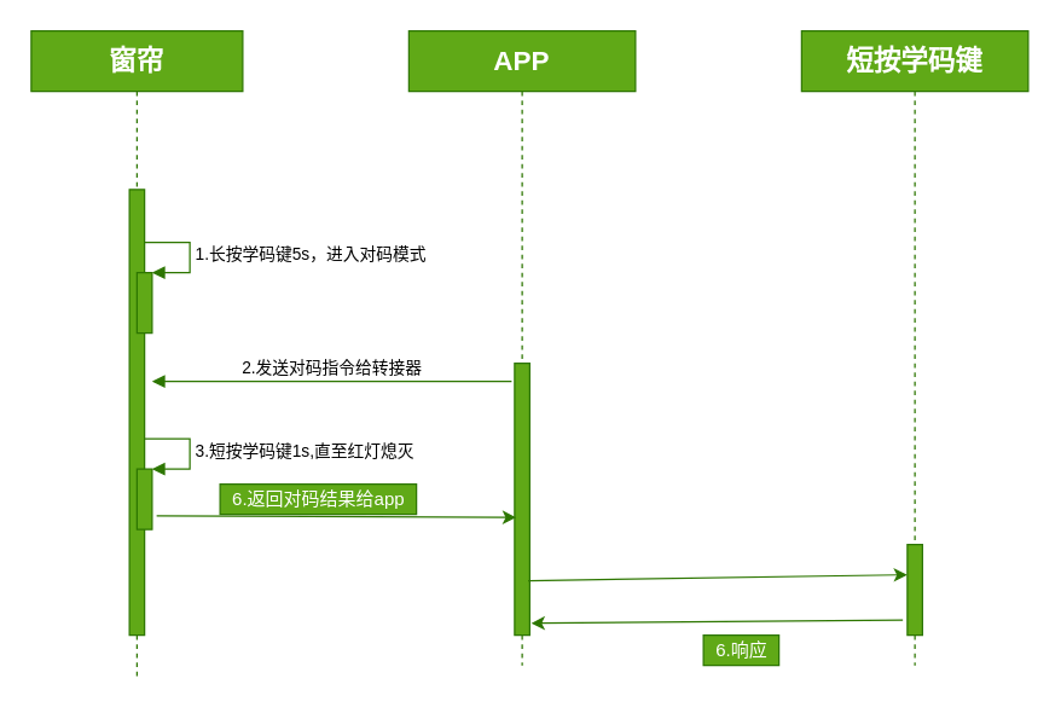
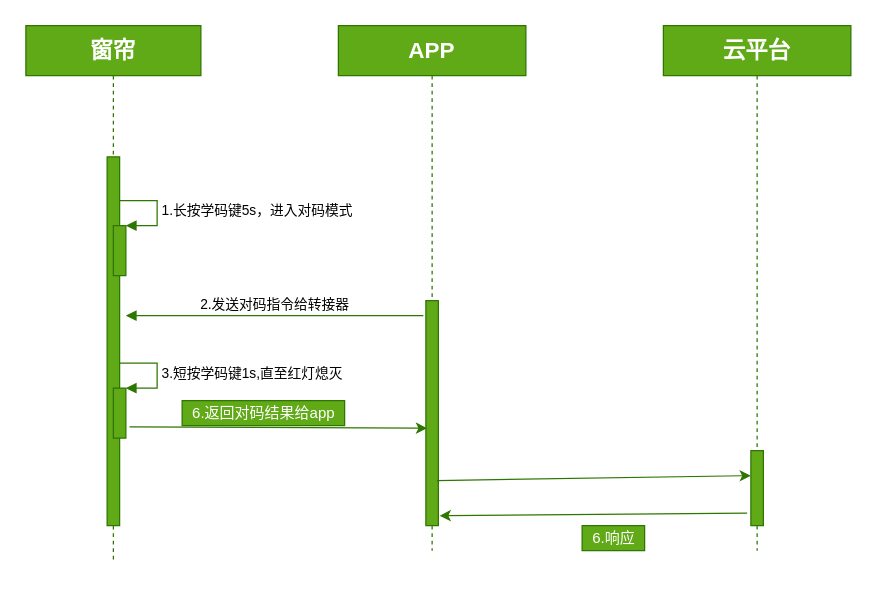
  <mxCell id="0" />
  <mxCell id="1" parent="0" />
  <mxCell id="2" value="&lt;font style=&quot;font-size: 18px&quot;&gt;&lt;b&gt;APP&lt;/b&gt;&lt;/font&gt;" style="shape=umlLifeline;perimeter=lifelinePerimeter;whiteSpace=wrap;html=1;container=1;collapsible=0;recursiveResize=0;outlineConnect=0;fillColor=#60a917;strokeColor=#2D7600;fontColor=#ffffff;" parent="1" vertex="1"><mxGeometry x="270" y="20" width="150" height="420" as="geometry" /></mxCell>
  <mxCell id="3" value="" style="html=1;points=[];perimeter=orthogonalPerimeter;fillColor=#60a917;strokeColor=#2D7600;fontColor=#ffffff;" parent="2" vertex="1"><mxGeometry x="70" y="220" width="10" height="180" as="geometry" /></mxCell>
  <mxCell id="4" value="&lt;font style=&quot;font-size: 18px&quot;&gt;&lt;b&gt;窗帘&lt;/b&gt;&lt;/font&gt;" style="shape=umlLifeline;perimeter=lifelinePerimeter;whiteSpace=wrap;html=1;container=1;collapsible=0;recursiveResize=0;outlineConnect=0;fillColor=#60a917;strokeColor=#2D7600;fontColor=#ffffff;" parent="1" vertex="1"><mxGeometry x="20" y="20" width="140" height="430" as="geometry" /></mxCell>
  <mxCell id="5" value="" style="html=1;points=[];perimeter=orthogonalPerimeter;fillColor=#60a917;strokeColor=#2D7600;fontColor=#ffffff;" parent="4" vertex="1"><mxGeometry x="65" y="105" width="10" height="295" as="geometry" /></mxCell>
  <mxCell id="6" value="" style="html=1;points=[];perimeter=orthogonalPerimeter;fillColor=#60a917;strokeColor=#2D7600;fontColor=#ffffff;" vertex="1" parent="4"><mxGeometry x="70" y="160" width="10" height="40" as="geometry" /></mxCell>
  <mxCell id="7" value="1.长按学码键5s，进入对码模式" style="edgeStyle=orthogonalEdgeStyle;html=1;align=left;spacingLeft=2;endArrow=block;rounded=0;entryX=1;entryY=0;fillColor=#60a917;strokeColor=#2D7600;" edge="1" target="6" parent="4"><mxGeometry relative="1" as="geometry"><mxPoint x="75" y="140" as="sourcePoint" /><Array as="points"><mxPoint x="105" y="140" /></Array></mxGeometry></mxCell>
  <mxCell id="8" value="2.发送对码指令给转接器" style="html=1;verticalAlign=bottom;endArrow=block;fillColor=#60a917;strokeColor=#2D7600;" edge="1" parent="4"><mxGeometry width="80" relative="1" as="geometry"><mxPoint x="318" y="232" as="sourcePoint" /><mxPoint x="80" y="232" as="targetPoint" /></mxGeometry></mxCell>
  <mxCell id="9" value="" style="html=1;points=[];perimeter=orthogonalPerimeter;fillColor=#60a917;strokeColor=#2D7600;fontColor=#ffffff;" vertex="1" parent="4"><mxGeometry x="70" y="290" width="10" height="40" as="geometry" /></mxCell>
  <mxCell id="10" value="3.短按学码键1s,直至红灯熄灭" style="edgeStyle=orthogonalEdgeStyle;html=1;align=left;spacingLeft=2;endArrow=block;rounded=0;entryX=1;entryY=0;fillColor=#60a917;strokeColor=#2D7600;" edge="1" target="9" parent="4"><mxGeometry relative="1" as="geometry"><mxPoint x="75" y="270" as="sourcePoint" /><Array as="points"><mxPoint x="105" y="270" /></Array></mxGeometry></mxCell>
- <mxCell id="11" value="&lt;font style=&quot;font-size: 18px&quot;&gt;&lt;b&gt;短按学码键&lt;/b&gt;&lt;/font&gt;" style="shape=umlLifeline;perimeter=lifelinePerimeter;whiteSpace=wrap;html=1;container=1;collapsible=0;recursiveResize=0;outlineConnect=0;fillColor=#60a917;strokeColor=#2D7600;fontColor=#ffffff;" parent="1" vertex="1"><mxGeometry x="530" y="20" width="150" height="420" as="geometry" /></mxCell>
+ <mxCell id="11" value="&lt;font style=&quot;font-size: 18px&quot;&gt;&lt;b&gt;云平台&lt;/b&gt;&lt;/font&gt;" style="shape=umlLifeline;perimeter=lifelinePerimeter;whiteSpace=wrap;html=1;container=1;collapsible=0;recursiveResize=0;outlineConnect=0;fillColor=#60a917;strokeColor=#2D7600;fontColor=#ffffff;" parent="1" vertex="1"><mxGeometry x="530" y="20" width="150" height="420" as="geometry" /></mxCell>
  <mxCell id="12" value="" style="html=1;points=[];perimeter=orthogonalPerimeter;fillColor=#60a917;strokeColor=#2D7600;fontColor=#ffffff;" parent="11" vertex="1"><mxGeometry x="70" y="340" width="10" height="60" as="geometry" /></mxCell>
  <mxCell id="13" value="" style="endArrow=classic;html=1;exitX=1.3;exitY=0.775;exitDx=0;exitDy=0;exitPerimeter=0;entryX=0.1;entryY=0.567;entryDx=0;entryDy=0;entryPerimeter=0;fillColor=#60a917;strokeColor=#2D7600;" edge="1" parent="1" source="9" target="3"><mxGeometry width="50" height="50" relative="1" as="geometry"><mxPoint x="150" y="350" as="sourcePoint" /><mxPoint x="200" y="300" as="targetPoint" /></mxGeometry></mxCell>
  <mxCell id="14" value="6.返回对码结果给app" style="text;html=1;align=center;verticalAlign=middle;resizable=0;points=[];autosize=1;strokeColor=#2D7600;fillColor=#60a917;fontColor=#ffffff;" vertex="1" parent="1"><mxGeometry x="145" y="320" width="130" height="20" as="geometry" /></mxCell>
  <mxCell id="15" value="" style="endArrow=classic;html=1;exitX=0.9;exitY=0.8;exitDx=0;exitDy=0;exitPerimeter=0;fillColor=#60a917;strokeColor=#2D7600;" edge="1" parent="1" source="3"><mxGeometry width="50" height="50" relative="1" as="geometry"><mxPoint x="470" y="440" as="sourcePoint" /><mxPoint x="600" y="380" as="targetPoint" /></mxGeometry></mxCell>
  <mxCell id="16" value="" style="endArrow=classic;html=1;exitX=-0.3;exitY=0.833;exitDx=0;exitDy=0;exitPerimeter=0;entryX=1.1;entryY=0.956;entryDx=0;entryDy=0;entryPerimeter=0;fillColor=#60a917;strokeColor=#2D7600;" edge="1" parent="1" source="12" target="3"><mxGeometry width="50" height="50" relative="1" as="geometry"><mxPoint x="520" y="460" as="sourcePoint" /><mxPoint x="360" y="410" as="targetPoint" /></mxGeometry></mxCell>
  <mxCell id="17" value="6.响应" style="text;html=1;align=center;verticalAlign=middle;resizable=0;points=[];autosize=1;strokeColor=#2D7600;fillColor=#60a917;fontColor=#ffffff;" vertex="1" parent="1"><mxGeometry x="465" y="420" width="50" height="20" as="geometry" /></mxCell>
